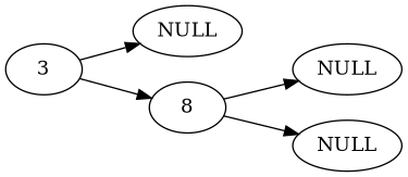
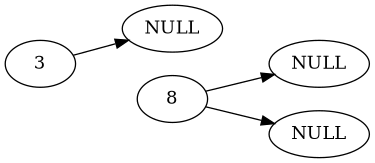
  digraph {
    rankdir=LR
    n1 [label=NULL]
    3
    8
    n4 [label=NULL]
    n5 [label=NULL]
    3 -> n1
-   3 -> 8
    8 -> n4
    8 -> n5
  }
